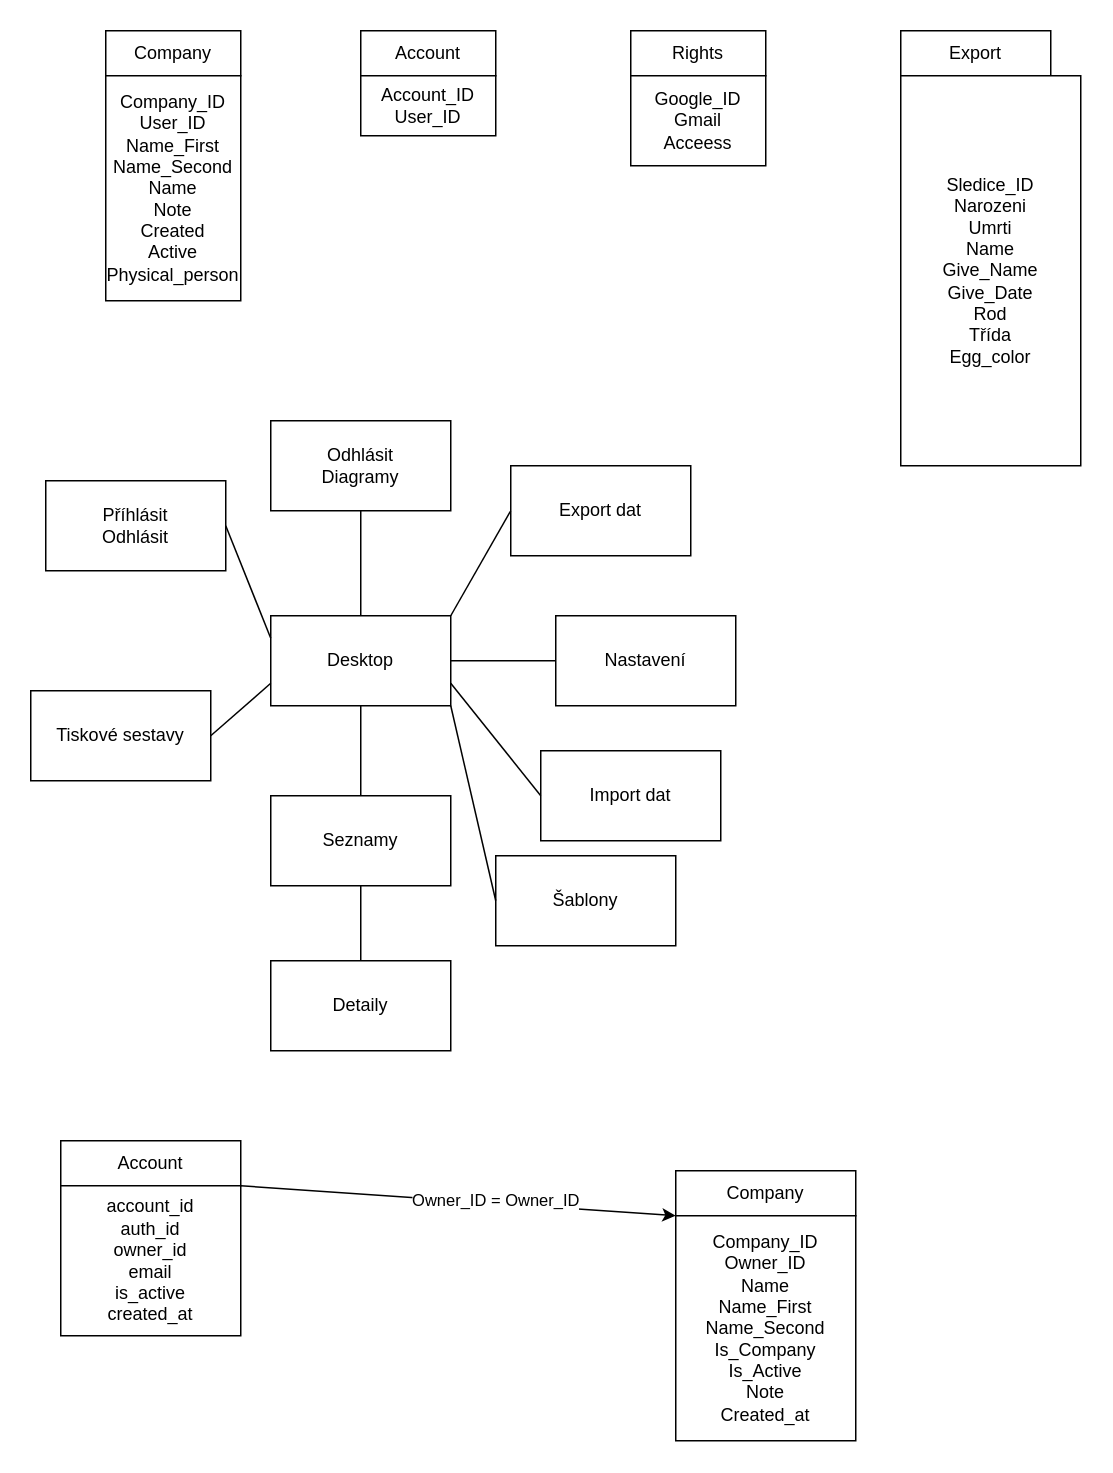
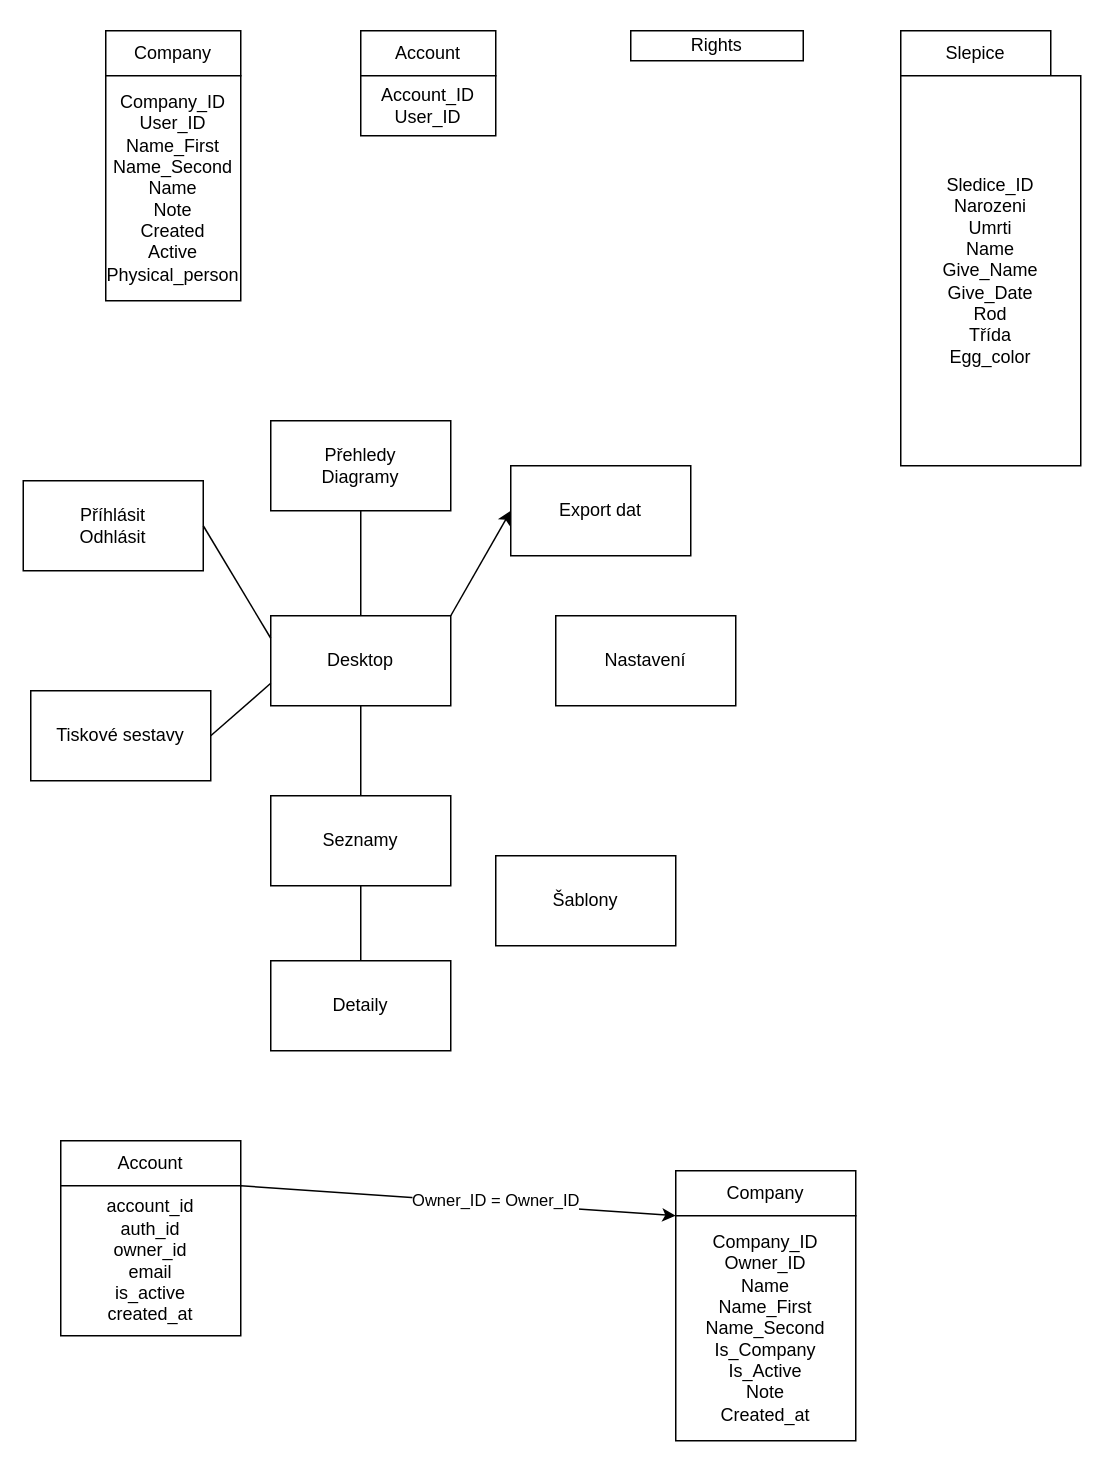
  <mxCell id="0" />
  <mxCell id="1" parent="0" />
  <mxCell id="2" value="Company" style="rounded=0;whiteSpace=wrap;html=1;" parent="1" vertex="1"><mxGeometry x="70" y="20" width="90" height="30" as="geometry" /></mxCell>
  <mxCell id="3" value="&lt;div&gt;Company_ID&lt;/div&gt;User_ID&lt;div&gt;Name_First&lt;/div&gt;&lt;div&gt;Name_Second&lt;/div&gt;&lt;div&gt;Name&lt;/div&gt;&lt;div&gt;Note&lt;/div&gt;&lt;div&gt;Created&lt;/div&gt;&lt;div&gt;Active&lt;/div&gt;&lt;div&gt;Physical_person&lt;/div&gt;" style="rounded=0;whiteSpace=wrap;html=1;" parent="1" vertex="1"><mxGeometry x="70" y="50" width="90" height="150" as="geometry" /></mxCell>
  <mxCell id="4" value="Account" style="rounded=0;whiteSpace=wrap;html=1;" parent="1" vertex="1"><mxGeometry x="240" y="20" width="90" height="30" as="geometry" /></mxCell>
  <mxCell id="5" value="Account_ID&lt;div&gt;User_ID&lt;/div&gt;" style="rounded=0;whiteSpace=wrap;html=1;" parent="1" vertex="1"><mxGeometry x="240" y="50" width="90" height="40" as="geometry" /></mxCell>
- <mxCell id="6" value="Rights" style="rounded=0;whiteSpace=wrap;html=1;" parent="1" vertex="1"><mxGeometry x="420" y="20" width="90" height="30" as="geometry" /></mxCell>
- <mxCell id="7" value="Google_ID&lt;div&gt;Gmail&lt;/div&gt;&lt;div&gt;Acceess&lt;/div&gt;" style="rounded=0;whiteSpace=wrap;html=1;" parent="1" vertex="1"><mxGeometry x="420" y="50" width="90" height="60" as="geometry" /></mxCell>
- <mxCell id="8" value="Export" style="rounded=0;whiteSpace=wrap;html=1;" parent="1" vertex="1"><mxGeometry x="600" y="20" width="100" height="30" as="geometry" /></mxCell>
+ <mxCell id="6" value="Rights" style="rounded=0;whiteSpace=wrap;html=1;" parent="1" vertex="1"><mxGeometry x="420" y="20" width="115" height="20" as="geometry" /></mxCell>
+ <mxCell id="8" value="Slepice" style="rounded=0;whiteSpace=wrap;html=1;" parent="1" vertex="1"><mxGeometry x="600" y="20" width="100" height="30" as="geometry" /></mxCell>
  <mxCell id="9" value="Sledice_ID&lt;div&gt;Narozeni&lt;/div&gt;&lt;div&gt;Umrti&lt;/div&gt;&lt;div&gt;Name&lt;/div&gt;&lt;div&gt;Give_Name&lt;/div&gt;&lt;div&gt;Give_Date&lt;/div&gt;&lt;div&gt;Rod&lt;/div&gt;&lt;div&gt;Třída&lt;/div&gt;&lt;div&gt;Egg_color&lt;/div&gt;" style="rounded=0;whiteSpace=wrap;html=1;" parent="1" vertex="1"><mxGeometry x="600" y="50" width="120" height="260" as="geometry" /></mxCell>
  <mxCell id="10" value="Desktop" style="rounded=0;whiteSpace=wrap;html=1;" parent="1" vertex="1"><mxGeometry x="180" y="410" width="120" height="60" as="geometry" /></mxCell>
- <mxCell id="11" value="Odhlásit&lt;div&gt;Diagramy&lt;/div&gt;" style="rounded=0;whiteSpace=wrap;html=1;" parent="1" vertex="1"><mxGeometry x="180" y="280" width="120" height="60" as="geometry" /></mxCell>
+ <mxCell id="11" value="Přehledy&lt;div&gt;Diagramy&lt;/div&gt;" style="rounded=0;whiteSpace=wrap;html=1;" parent="1" vertex="1"><mxGeometry x="180" y="280" width="120" height="60" as="geometry" /></mxCell>
  <mxCell id="12" value="Export dat" style="rounded=0;whiteSpace=wrap;html=1;" parent="1" vertex="1"><mxGeometry x="340" y="310" width="120" height="60" as="geometry" /></mxCell>
  <mxCell id="13" value="Nastavení" style="rounded=0;whiteSpace=wrap;html=1;" parent="1" vertex="1"><mxGeometry x="370" y="410" width="120" height="60" as="geometry" /></mxCell>
- <mxCell id="14" value="Import dat" style="rounded=0;whiteSpace=wrap;html=1;" parent="1" vertex="1"><mxGeometry x="360" y="500" width="120" height="60" as="geometry" /></mxCell>
  <mxCell id="15" value="Šablony" style="rounded=0;whiteSpace=wrap;html=1;" parent="1" vertex="1"><mxGeometry x="330" y="570" width="120" height="60" as="geometry" /></mxCell>
  <mxCell id="16" value="Seznamy" style="rounded=0;whiteSpace=wrap;html=1;" parent="1" vertex="1"><mxGeometry x="180" y="530" width="120" height="60" as="geometry" /></mxCell>
  <mxCell id="17" value="Detaily" style="rounded=0;whiteSpace=wrap;html=1;" parent="1" vertex="1"><mxGeometry x="180" y="640" width="120" height="60" as="geometry" /></mxCell>
  <mxCell id="18" value="Tiskové sestavy" style="rounded=0;whiteSpace=wrap;html=1;" parent="1" vertex="1"><mxGeometry x="20" y="460" width="120" height="60" as="geometry" /></mxCell>
- <mxCell id="19" value="Příhlásit&lt;div&gt;Odhlásit&lt;/div&gt;" style="rounded=0;whiteSpace=wrap;html=1;" parent="1" vertex="1"><mxGeometry x="30" y="320" width="120" height="60" as="geometry" /></mxCell>
+ <mxCell id="19" value="Příhlásit&lt;div&gt;Odhlásit&lt;/div&gt;" style="rounded=0;whiteSpace=wrap;html=1;" parent="1" vertex="1"><mxGeometry x="15" y="320" width="120" height="60" as="geometry" /></mxCell>
  <mxCell id="20" value="" style="endArrow=none;html=1;entryX=0.5;entryY=1;entryDx=0;entryDy=0;" parent="1" source="10" target="11" edge="1"><mxGeometry width="50" height="50" relative="1" as="geometry"><mxPoint x="420" y="450" as="sourcePoint" /><mxPoint x="470" y="400" as="targetPoint" /></mxGeometry></mxCell>
- <mxCell id="21" value="" style="endArrow=none;html=1;exitX=1;exitY=0;exitDx=0;exitDy=0;entryX=0;entryY=0.5;entryDx=0;entryDy=0;" parent="1" source="10" target="12" edge="1"><mxGeometry width="50" height="50" relative="1" as="geometry"><mxPoint x="420" y="450" as="sourcePoint" /><mxPoint x="470" y="400" as="targetPoint" /></mxGeometry></mxCell>
- <mxCell id="22" value="" style="endArrow=none;html=1;exitX=1;exitY=0.5;exitDx=0;exitDy=0;entryX=0;entryY=0.5;entryDx=0;entryDy=0;" parent="1" source="10" target="13" edge="1"><mxGeometry width="50" height="50" relative="1" as="geometry"><mxPoint x="420" y="450" as="sourcePoint" /><mxPoint x="470" y="400" as="targetPoint" /></mxGeometry></mxCell>
- <mxCell id="23" value="" style="endArrow=none;html=1;exitX=1;exitY=0.75;exitDx=0;exitDy=0;entryX=0;entryY=0.5;entryDx=0;entryDy=0;" parent="1" source="10" target="14" edge="1"><mxGeometry width="50" height="50" relative="1" as="geometry"><mxPoint x="390" y="510" as="sourcePoint" /><mxPoint x="440" y="460" as="targetPoint" /></mxGeometry></mxCell>
- <mxCell id="24" value="" style="endArrow=none;html=1;exitX=1;exitY=1;exitDx=0;exitDy=0;entryX=0;entryY=0.5;entryDx=0;entryDy=0;" parent="1" source="10" target="15" edge="1"><mxGeometry width="50" height="50" relative="1" as="geometry"><mxPoint x="390" y="510" as="sourcePoint" /><mxPoint x="440" y="460" as="targetPoint" /></mxGeometry></mxCell>
+ <mxCell id="21" value="" style="endArrow=classic;html=1;exitX=1;exitY=0;exitDx=0;exitDy=0;entryX=0;entryY=0.5;entryDx=0;entryDy=0;" parent="1" source="10" target="12" edge="1"><mxGeometry width="50" height="50" relative="1" as="geometry"><mxPoint x="420" y="450" as="sourcePoint" /><mxPoint x="470" y="400" as="targetPoint" /></mxGeometry></mxCell>
  <mxCell id="25" value="" style="endArrow=none;html=1;exitX=0.5;exitY=1;exitDx=0;exitDy=0;entryX=0.5;entryY=0;entryDx=0;entryDy=0;" parent="1" source="10" target="16" edge="1"><mxGeometry width="50" height="50" relative="1" as="geometry"><mxPoint x="390" y="510" as="sourcePoint" /><mxPoint x="240" y="520" as="targetPoint" /></mxGeometry></mxCell>
  <mxCell id="26" value="" style="endArrow=none;html=1;entryX=0.5;entryY=1;entryDx=0;entryDy=0;exitX=0.5;exitY=0;exitDx=0;exitDy=0;" parent="1" source="17" target="16" edge="1"><mxGeometry width="50" height="50" relative="1" as="geometry"><mxPoint x="390" y="510" as="sourcePoint" /><mxPoint x="440" y="460" as="targetPoint" /></mxGeometry></mxCell>
  <mxCell id="27" value="" style="endArrow=none;html=1;exitX=1;exitY=0.5;exitDx=0;exitDy=0;entryX=0;entryY=0.75;entryDx=0;entryDy=0;" parent="1" source="18" target="10" edge="1"><mxGeometry width="50" height="50" relative="1" as="geometry"><mxPoint x="390" y="510" as="sourcePoint" /><mxPoint x="440" y="460" as="targetPoint" /></mxGeometry></mxCell>
  <mxCell id="28" value="" style="endArrow=none;html=1;entryX=1;entryY=0.5;entryDx=0;entryDy=0;exitX=0;exitY=0.25;exitDx=0;exitDy=0;" parent="1" source="10" target="19" edge="1"><mxGeometry width="50" height="50" relative="1" as="geometry"><mxPoint x="390" y="510" as="sourcePoint" /><mxPoint x="440" y="460" as="targetPoint" /></mxGeometry></mxCell>
  <mxCell id="29" value="Account" style="rounded=0;whiteSpace=wrap;html=1;" vertex="1" parent="1"><mxGeometry x="40" y="760" width="120" height="30" as="geometry" /></mxCell>
  <mxCell id="30" value="account_id&lt;div&gt;auth_id&lt;/div&gt;&lt;div&gt;owner_id&lt;/div&gt;&lt;div&gt;email&lt;/div&gt;&lt;div&gt;is_active&lt;/div&gt;&lt;div&gt;created_at&lt;/div&gt;" style="rounded=0;whiteSpace=wrap;html=1;" vertex="1" parent="1"><mxGeometry x="40" y="790" width="120" height="100" as="geometry" /></mxCell>
  <mxCell id="31" value="Company" style="rounded=0;whiteSpace=wrap;html=1;" vertex="1" parent="1"><mxGeometry x="450" y="780" width="120" height="30" as="geometry" /></mxCell>
  <mxCell id="32" value="Company_ID&lt;div&gt;Owner_ID&lt;/div&gt;&lt;div&gt;Name&lt;/div&gt;&lt;div&gt;Name_First&lt;/div&gt;&lt;div&gt;Name_Second&lt;/div&gt;&lt;div&gt;Is_Company&lt;/div&gt;&lt;div&gt;Is_Active&lt;/div&gt;&lt;div&gt;Note&lt;/div&gt;&lt;div&gt;Created_at&lt;/div&gt;" style="rounded=0;whiteSpace=wrap;html=1;" vertex="1" parent="1"><mxGeometry x="450" y="810" width="120" height="150" as="geometry" /></mxCell>
  <mxCell id="33" value="" style="endArrow=classic;html=1;exitX=1;exitY=0;exitDx=0;exitDy=0;entryX=0;entryY=0;entryDx=0;entryDy=0;" edge="1" parent="1" source="30" target="32"><mxGeometry width="50" height="50" relative="1" as="geometry"><mxPoint x="380" y="920" as="sourcePoint" /><mxPoint x="430" y="870" as="targetPoint" /></mxGeometry></mxCell>
  <mxCell id="34" value="Owner_ID = Owner_ID" style="edgeLabel;html=1;align=center;verticalAlign=middle;resizable=0;points=[];" vertex="1" connectable="0" parent="33"><mxGeometry x="0.173" y="2" relative="1" as="geometry"><mxPoint as="offset" /></mxGeometry></mxCell>
